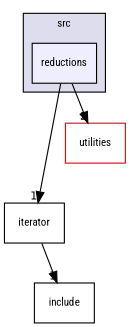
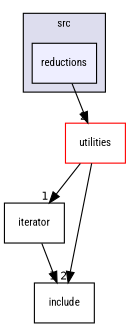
  digraph {
    compound=true
    fontname="Roboto Condensed"
    node [fillcolor=white fontname="Roboto Condensed" fontsize=10 shape=box style=filled]
    edge [fontname="Roboto Condensed" headlabel=1 labeldistance=1.5 labelfontname=Helvetica labelfontsize=10]
    n1 [fillcolor="#eeeeff" label=reductions pencolor=black]
    n2 [label=iterator fillcolor="" style=""]
    n3 [color=red label=utilities]
    n4 [color=black label=include]
    subgraph cluster_1 {
      bgcolor="#ddddee"
      fontsize=10
      label=src
      pencolor=black
      n1
    }
-   n1 -> n2
+   n3 -> n2
    n1 -> n3 [headlabel=2]
    n2 -> n4
+   n3 -> n4 [headlabel=2]
  }
